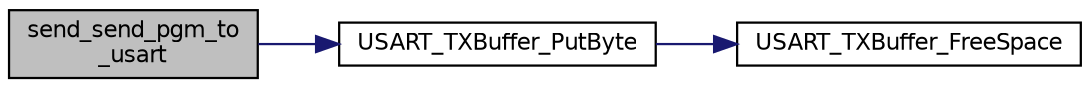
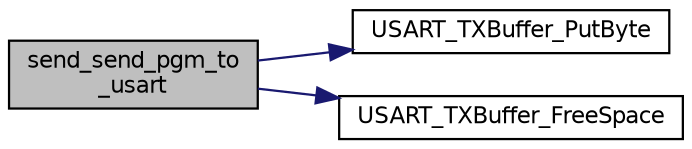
  digraph {
    rankdir=LR
    node [color=black fillcolor=white fontname=Helvetica fontsize=10 shape=record style=filled]
    edge [color=midnightblue fontname=Helvetica fontsize=10 labelfontname=Helvetica labelfontsize=10 style=solid]
    n1 [fillcolor=grey75 fontcolor=black height=0.2 label="send_send_pgm_to\l_usart" width=0.4]
    n2 [height=0.2 label=USART_TXBuffer_PutByte width=0.4]
    n3 [height=0.2 label=USART_TXBuffer_FreeSpace width=0.4]
    n1 -> n2
-   n2 -> n3
+   n1 -> n3
  }
